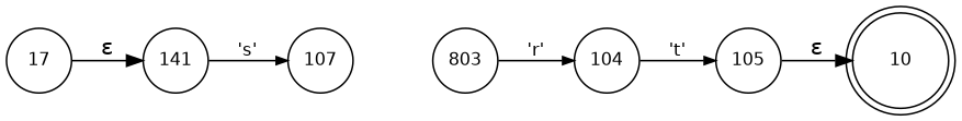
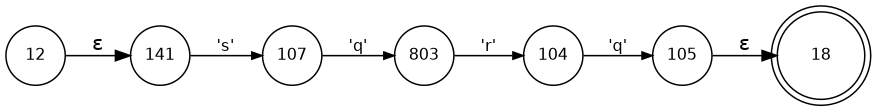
  digraph {
    fontname="DejaVu Sans"
    rankdir=LR
    node [fixedsize=true fontname="DejaVu Sans" fontsize=11 shape=circle peripheries=1]
    edge [fontname="DejaVu Sans" arrowhead=normal arrowsize=.7 fontsize=11]
-   n1 [label=10 shape=doublecircle width=.6 peripheries=""]
-   n2 [label=17 width=.55]
+   n1 [label=18 shape=doublecircle width=.6 peripheries=""]
+   n2 [label=12 width=.55]
    n3 [label=141 width=.55]
    n4 [label=107 width=.55]
    n5 [label=803 width=.55]
    n6 [label=104 width=.55]
    n7 [label=105 width=.55]
    n2 -> n3 [label="&epsilon;" arrowhead="" arrowsize="" fontsize=""]
    n3 -> n4 [label="'s'"]
+   n4 -> n5 [label="'q'"]
    n5 -> n6 [label="'r'"]
-   n6 -> n7 [label="'t'"]
+   n6 -> n7 [label="'q'"]
    n7 -> n1 [label="&epsilon;" arrowhead="" arrowsize="" fontsize=""]
  }
